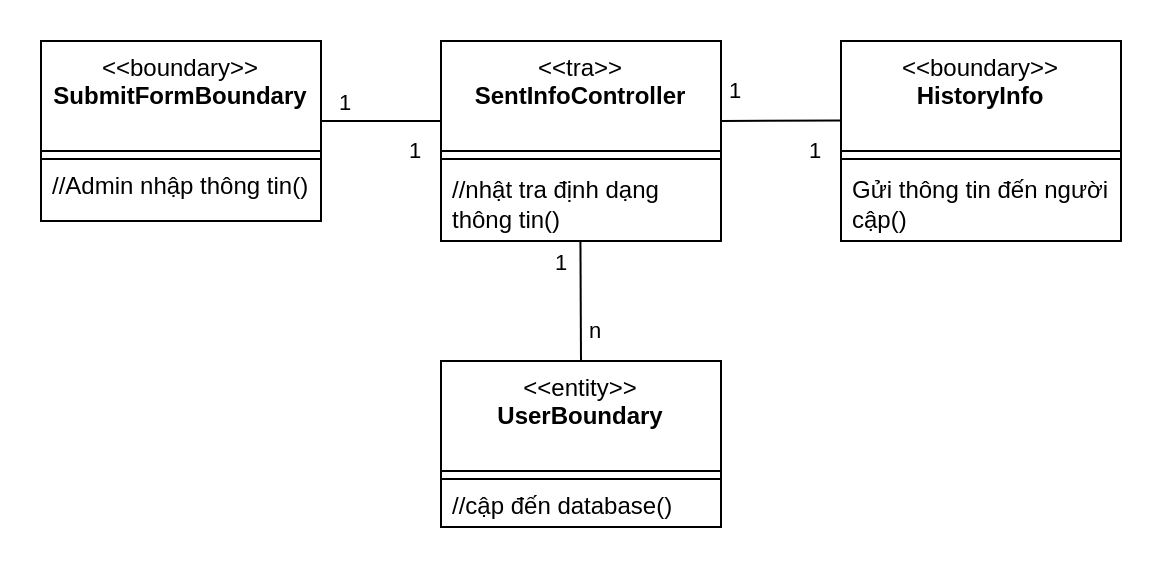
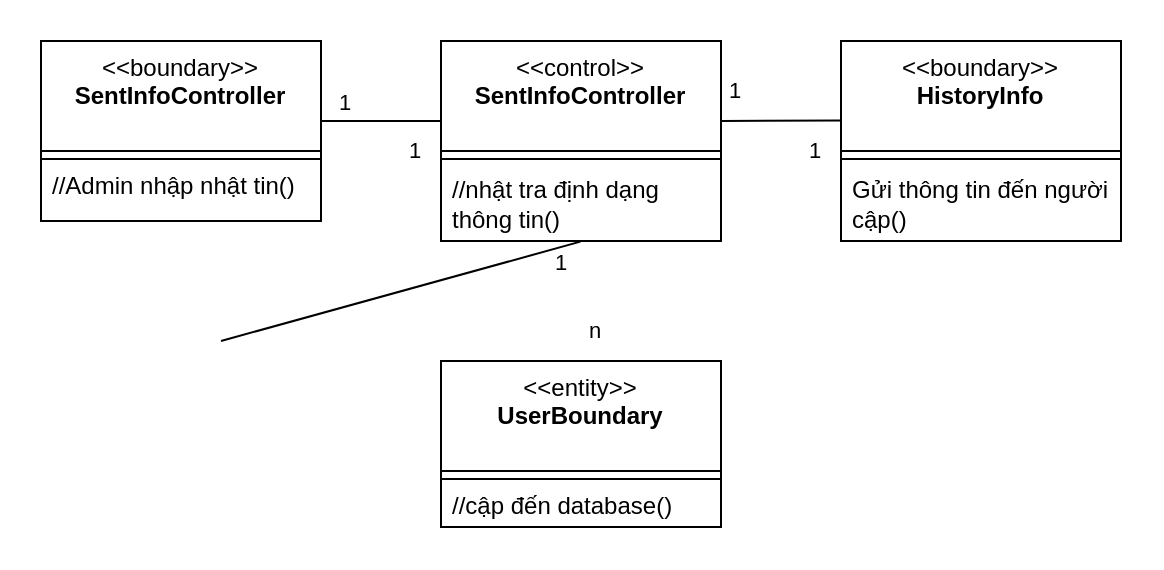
  <mxCell id="0" />
  <mxCell id="1" parent="0" />
- <mxCell id="2" value="&amp;lt;&amp;lt;boundary&amp;gt;&amp;gt;&lt;br&gt;&lt;b&gt;SubmitFormBoundary&lt;/b&gt;" style="swimlane;fontStyle=0;align=center;verticalAlign=top;childLayout=stackLayout;horizontal=1;startSize=55;horizontalStack=0;resizeParent=1;resizeParentMax=0;resizeLast=0;collapsible=0;marginBottom=0;html=1;whiteSpace=wrap;" vertex="1" parent="1"><mxGeometry x="20" y="20" width="140" height="90" as="geometry" /></mxCell>
+ <mxCell id="2" value="&amp;lt;&amp;lt;boundary&amp;gt;&amp;gt;&lt;br&gt;&lt;b&gt;SentInfoController&lt;/b&gt;" style="swimlane;fontStyle=0;align=center;verticalAlign=top;childLayout=stackLayout;horizontal=1;startSize=55;horizontalStack=0;resizeParent=1;resizeParentMax=0;resizeLast=0;collapsible=0;marginBottom=0;html=1;whiteSpace=wrap;" vertex="1" parent="1"><mxGeometry x="20" y="20" width="140" height="90" as="geometry" /></mxCell>
  <mxCell id="3" value="" style="line;strokeWidth=1;fillColor=none;align=left;verticalAlign=middle;spacingTop=-1;spacingLeft=3;spacingRight=3;rotatable=0;labelPosition=right;points=[];portConstraint=eastwest;" vertex="1" parent="2"><mxGeometry y="55" width="140" height="8" as="geometry" /></mxCell>
- <mxCell id="4" value="//Admin nhập thông tin()&lt;div&gt;&lt;br&gt;&lt;/div&gt;" style="text;html=1;strokeColor=none;fillColor=none;align=left;verticalAlign=middle;spacingLeft=4;spacingRight=4;overflow=hidden;rotatable=0;points=[[0,0.5],[1,0.5]];portConstraint=eastwest;whiteSpace=wrap;" vertex="1" parent="2"><mxGeometry y="63" width="140" height="27" as="geometry" /></mxCell>
- <mxCell id="5" value="&amp;lt;&amp;lt;tra&amp;gt;&amp;gt;&lt;br&gt;&lt;b&gt;SentInfoController&lt;/b&gt;" style="swimlane;fontStyle=0;align=center;verticalAlign=top;childLayout=stackLayout;horizontal=1;startSize=55;horizontalStack=0;resizeParent=1;resizeParentMax=0;resizeLast=0;collapsible=0;marginBottom=0;html=1;whiteSpace=wrap;" vertex="1" parent="1"><mxGeometry x="220" y="20" width="140" height="100" as="geometry" /></mxCell>
+ <mxCell id="4" value="//Admin nhập nhật tin()&lt;div&gt;&lt;br&gt;&lt;/div&gt;" style="text;html=1;strokeColor=none;fillColor=none;align=left;verticalAlign=middle;spacingLeft=4;spacingRight=4;overflow=hidden;rotatable=0;points=[[0,0.5],[1,0.5]];portConstraint=eastwest;whiteSpace=wrap;" vertex="1" parent="2"><mxGeometry y="63" width="140" height="27" as="geometry" /></mxCell>
+ <mxCell id="5" value="&amp;lt;&amp;lt;control&amp;gt;&amp;gt;&lt;br&gt;&lt;b&gt;SentInfoController&lt;/b&gt;" style="swimlane;fontStyle=0;align=center;verticalAlign=top;childLayout=stackLayout;horizontal=1;startSize=55;horizontalStack=0;resizeParent=1;resizeParentMax=0;resizeLast=0;collapsible=0;marginBottom=0;html=1;whiteSpace=wrap;" vertex="1" parent="1"><mxGeometry x="220" y="20" width="140" height="100" as="geometry" /></mxCell>
  <mxCell id="6" value="" style="line;strokeWidth=1;fillColor=none;align=left;verticalAlign=middle;spacingTop=-1;spacingLeft=3;spacingRight=3;rotatable=0;labelPosition=right;points=[];portConstraint=eastwest;" vertex="1" parent="5"><mxGeometry y="55" width="140" height="8" as="geometry" /></mxCell>
  <mxCell id="7" value="//nhật tra định dạng thông tin()" style="text;html=1;strokeColor=none;fillColor=none;align=left;verticalAlign=middle;spacingLeft=4;spacingRight=4;overflow=hidden;rotatable=0;points=[[0,0.5],[1,0.5]];portConstraint=eastwest;whiteSpace=wrap;" vertex="1" parent="5"><mxGeometry y="63" width="140" height="37" as="geometry" /></mxCell>
  <mxCell id="8" value="&amp;lt;&amp;lt;boundary&amp;gt;&amp;gt;&lt;br&gt;&lt;b&gt;HistoryInfo&lt;/b&gt;" style="swimlane;fontStyle=0;align=center;verticalAlign=top;childLayout=stackLayout;horizontal=1;startSize=55;horizontalStack=0;resizeParent=1;resizeParentMax=0;resizeLast=0;collapsible=0;marginBottom=0;html=1;whiteSpace=wrap;" vertex="1" parent="1"><mxGeometry x="420" y="20" width="140" height="100" as="geometry" /></mxCell>
  <mxCell id="9" value="" style="line;strokeWidth=1;fillColor=none;align=left;verticalAlign=middle;spacingTop=-1;spacingLeft=3;spacingRight=3;rotatable=0;labelPosition=right;points=[];portConstraint=eastwest;" vertex="1" parent="8"><mxGeometry y="55" width="140" height="8" as="geometry" /></mxCell>
  <mxCell id="10" value="Gửi thông tin đến người cập()" style="text;html=1;strokeColor=none;fillColor=none;align=left;verticalAlign=middle;spacingLeft=4;spacingRight=4;overflow=hidden;rotatable=0;points=[[0,0.5],[1,0.5]];portConstraint=eastwest;whiteSpace=wrap;" vertex="1" parent="8"><mxGeometry y="63" width="140" height="37" as="geometry" /></mxCell>
  <mxCell id="11" value="&amp;lt;&amp;lt;entity&amp;gt;&amp;gt;&lt;br&gt;&lt;b&gt;UserBoundary&lt;/b&gt;&lt;div&gt;&lt;br/&gt;&lt;/div&gt;" style="swimlane;fontStyle=0;align=center;verticalAlign=top;childLayout=stackLayout;horizontal=1;startSize=55;horizontalStack=0;resizeParent=1;resizeParentMax=0;resizeLast=0;collapsible=0;marginBottom=0;html=1;whiteSpace=wrap;" vertex="1" parent="1"><mxGeometry x="220" y="180" width="140" height="83" as="geometry" /></mxCell>
  <mxCell id="12" value="" style="line;strokeWidth=1;fillColor=none;align=left;verticalAlign=middle;spacingTop=-1;spacingLeft=3;spacingRight=3;rotatable=0;labelPosition=right;points=[];portConstraint=eastwest;" vertex="1" parent="11"><mxGeometry y="55" width="140" height="8" as="geometry" /></mxCell>
  <mxCell id="13" value="//cập đến database()" style="text;html=1;strokeColor=none;fillColor=none;align=left;verticalAlign=middle;spacingLeft=4;spacingRight=4;overflow=hidden;rotatable=0;points=[[0,0.5],[1,0.5]];portConstraint=eastwest;whiteSpace=wrap;" vertex="1" parent="11"><mxGeometry y="63" width="140" height="20" as="geometry" /></mxCell>
  <mxCell id="14" value="" style="endArrow=none;html=1;rounded=0;entryX=0.002;entryY=0.397;entryDx=0;entryDy=0;entryPerimeter=0;" edge="1" parent="1" target="8"><mxGeometry width="50" height="50" relative="1" as="geometry"><mxPoint x="360" y="60" as="sourcePoint" /><mxPoint x="229" y="70" as="targetPoint" /></mxGeometry></mxCell>
  <mxCell id="15" value="" style="endArrow=none;html=1;rounded=0;entryX=0.002;entryY=0.397;entryDx=0;entryDy=0;entryPerimeter=0;" edge="1" parent="1"><mxGeometry width="50" height="50" relative="1" as="geometry"><mxPoint x="160" y="60" as="sourcePoint" /><mxPoint x="220" y="60" as="targetPoint" /></mxGeometry></mxCell>
  <mxCell id="16" value="1" style="edgeLabel;html=1;align=center;verticalAlign=middle;resizable=0;points=[];" vertex="1" connectable="0" parent="15"><mxGeometry x="-0.05" y="-2" relative="1" as="geometry"><mxPoint x="-18" y="-12" as="offset" /></mxGeometry></mxCell>
- <mxCell id="17" value="" style="endArrow=none;html=1;rounded=0;entryX=0.5;entryY=0;entryDx=0;entryDy=0;exitX=0.498;exitY=1.009;exitDx=0;exitDy=0;exitPerimeter=0;" edge="1" parent="1" source="7" target="11"><mxGeometry width="50" height="50" relative="1" as="geometry"><mxPoint x="380" y="80" as="sourcePoint" /><mxPoint x="440" y="80" as="targetPoint" /></mxGeometry></mxCell>
+ <mxCell id="17" value="" style="endArrow=none;html=1;rounded=0;exitX=0.498;exitY=1.009;exitDx=0;exitDy=0;exitPerimeter=0;" edge="1" parent="1" source="7" target="21"><mxGeometry width="50" height="50" relative="1" as="geometry"><mxPoint x="380" y="80" as="sourcePoint" /><mxPoint x="440" y="80" as="targetPoint" /></mxGeometry></mxCell>
  <mxCell id="18" value="1" style="edgeLabel;html=1;align=center;verticalAlign=middle;resizable=0;points=[];" vertex="1" connectable="0" parent="1"><mxGeometry x="270.003" y="110" as="geometry"><mxPoint x="9" y="20" as="offset" /></mxGeometry></mxCell>
  <mxCell id="19" value="1" style="edgeLabel;html=1;align=center;verticalAlign=middle;resizable=0;points=[];" vertex="1" connectable="0" parent="1"><mxGeometry x="180.333" y="50" as="geometry"><mxPoint x="186" y="-6" as="offset" /></mxGeometry></mxCell>
  <mxCell id="20" value="1" style="edgeLabel;html=1;align=center;verticalAlign=middle;resizable=0;points=[];" vertex="1" connectable="0" parent="1"><mxGeometry x="220.003" y="80" as="geometry"><mxPoint x="186" y="-6" as="offset" /></mxGeometry></mxCell>
  <mxCell id="21" value="n" style="edgeLabel;html=1;align=center;verticalAlign=middle;resizable=0;points=[];" vertex="1" connectable="0" parent="1"><mxGeometry x="110.003" y="170" as="geometry"><mxPoint x="186" y="-6" as="offset" /></mxGeometry></mxCell>
  <mxCell id="22" value="1" style="edgeLabel;html=1;align=center;verticalAlign=middle;resizable=0;points=[];" vertex="1" connectable="0" parent="1"><mxGeometry x="20.003" y="80" as="geometry"><mxPoint x="186" y="-6" as="offset" /></mxGeometry></mxCell>
